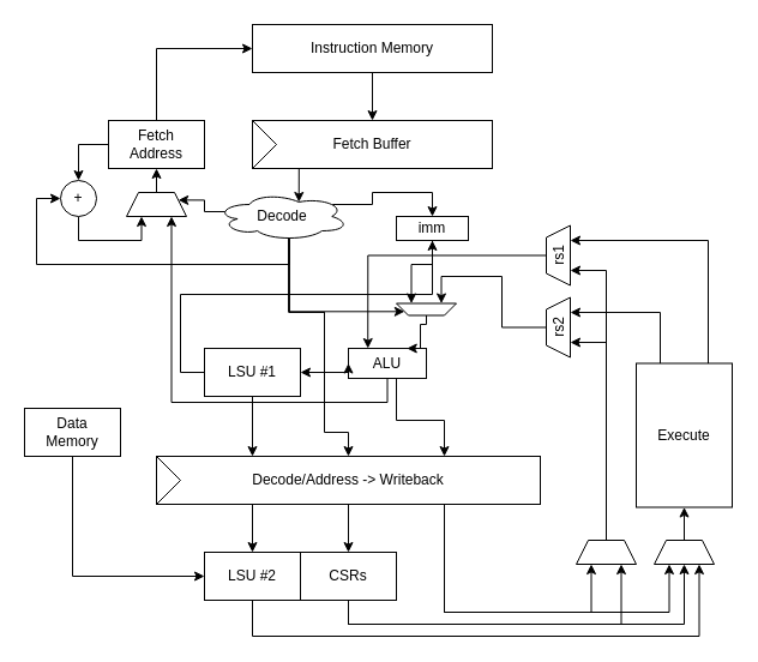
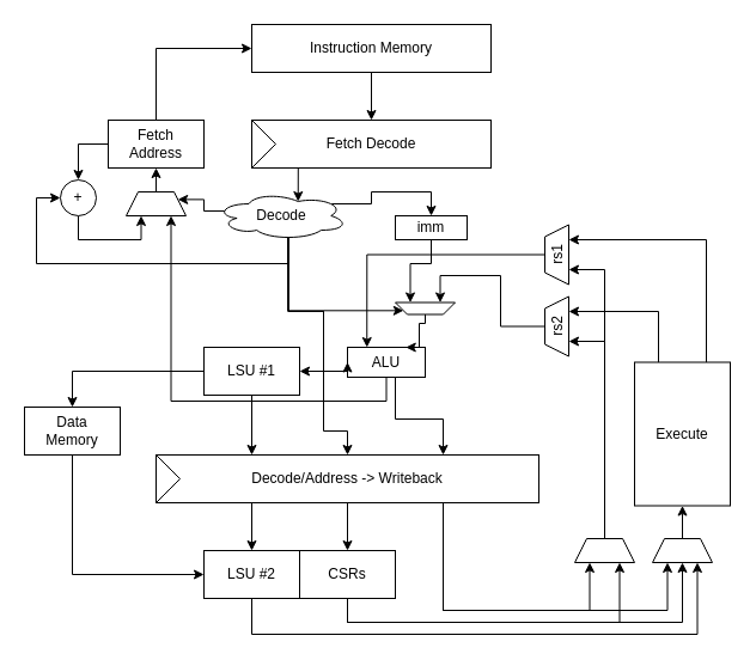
  <mxCell id="0" />
  <mxCell id="1" parent="0" />
  <mxCell id="2" style="edgeStyle=orthogonalEdgeStyle;rounded=0;orthogonalLoop=1;jettySize=auto;html=1;exitX=0.25;exitY=1;exitDx=0;exitDy=0;entryX=0.625;entryY=0.2;entryDx=0;entryDy=0;entryPerimeter=0;" edge="1" parent="1" source="3" target="31"><mxGeometry relative="1" as="geometry" /></mxCell>
- <mxCell id="3" value="Fetch Buffer" style="rounded=0;whiteSpace=wrap;html=1;" parent="1" vertex="1"><mxGeometry x="210" y="100" width="200" height="40" as="geometry" /></mxCell>
+ <mxCell id="3" value="Fetch Decode" style="rounded=0;whiteSpace=wrap;html=1;" parent="1" vertex="1"><mxGeometry x="210" y="100" width="200" height="40" as="geometry" /></mxCell>
  <mxCell id="4" style="edgeStyle=orthogonalEdgeStyle;rounded=0;orthogonalLoop=1;jettySize=auto;html=1;exitX=0.5;exitY=1;exitDx=0;exitDy=0;entryX=0.5;entryY=0;entryDx=0;entryDy=0;" parent="1" source="5" target="3" edge="1"><mxGeometry relative="1" as="geometry" /></mxCell>
  <mxCell id="5" value="Instruction Memory" style="rounded=0;whiteSpace=wrap;html=1;" parent="1" vertex="1"><mxGeometry x="210" y="20" width="200" height="40" as="geometry" /></mxCell>
  <mxCell id="6" style="edgeStyle=orthogonalEdgeStyle;rounded=0;orthogonalLoop=1;jettySize=auto;html=1;exitX=0.5;exitY=0;exitDx=0;exitDy=0;entryX=0;entryY=0.5;entryDx=0;entryDy=0;" parent="1" source="8" target="5" edge="1"><mxGeometry relative="1" as="geometry" /></mxCell>
  <mxCell id="7" style="edgeStyle=orthogonalEdgeStyle;rounded=0;orthogonalLoop=1;jettySize=auto;html=1;exitX=0;exitY=0.5;exitDx=0;exitDy=0;entryX=0.5;entryY=0;entryDx=0;entryDy=0;" edge="1" parent="1" source="8" target="56"><mxGeometry relative="1" as="geometry" /></mxCell>
  <mxCell id="8" value="Fetch&lt;br&gt;Address" style="rounded=0;whiteSpace=wrap;html=1;" parent="1" vertex="1"><mxGeometry x="90" y="100" width="80" height="40" as="geometry" /></mxCell>
  <mxCell id="9" style="edgeStyle=orthogonalEdgeStyle;rounded=0;orthogonalLoop=1;jettySize=auto;html=1;exitX=0.5;exitY=1;exitDx=0;exitDy=0;entryX=0.75;entryY=0;entryDx=0;entryDy=0;" edge="1" parent="1" source="11" target="40"><mxGeometry relative="1" as="geometry"><Array as="points"><mxPoint x="330" y="350" /><mxPoint x="370" y="350" /></Array></mxGeometry></mxCell>
  <mxCell id="10" style="edgeStyle=orthogonalEdgeStyle;rounded=0;orthogonalLoop=1;jettySize=auto;html=1;exitX=0.5;exitY=1;exitDx=0;exitDy=0;entryX=0.75;entryY=1;entryDx=0;entryDy=0;" edge="1" parent="1" source="11" target="54"><mxGeometry relative="1" as="geometry" /></mxCell>
  <mxCell id="11" value="ALU" style="rounded=0;whiteSpace=wrap;html=1;" vertex="1" parent="1"><mxGeometry x="290" y="290" width="65" height="25" as="geometry" /></mxCell>
- <mxCell id="12" style="edgeStyle=orthogonalEdgeStyle;rounded=0;orthogonalLoop=1;jettySize=auto;html=1;exitX=0;exitY=0.5;exitDx=0;exitDy=0;" edge="1" parent="1" source="14" target="33"><mxGeometry relative="1" as="geometry" /></mxCell>
+ <mxCell id="12" style="edgeStyle=orthogonalEdgeStyle;rounded=0;orthogonalLoop=1;jettySize=auto;html=1;exitX=0;exitY=0.5;exitDx=0;exitDy=0;" edge="1" parent="1" source="14" target="16"><mxGeometry relative="1" as="geometry" /></mxCell>
  <mxCell id="13" style="edgeStyle=orthogonalEdgeStyle;rounded=0;orthogonalLoop=1;jettySize=auto;html=1;exitX=0.5;exitY=1;exitDx=0;exitDy=0;entryX=0.25;entryY=0;entryDx=0;entryDy=0;" edge="1" parent="1" source="14" target="40"><mxGeometry relative="1" as="geometry" /></mxCell>
  <mxCell id="14" value="LSU #1" style="rounded=0;whiteSpace=wrap;html=1;" vertex="1" parent="1"><mxGeometry x="170" y="290" width="80" height="40" as="geometry" /></mxCell>
  <mxCell id="15" style="edgeStyle=orthogonalEdgeStyle;rounded=0;orthogonalLoop=1;jettySize=auto;html=1;exitX=0.5;exitY=1;exitDx=0;exitDy=0;entryX=0;entryY=0.5;entryDx=0;entryDy=0;" edge="1" parent="1" source="16" target="44"><mxGeometry relative="1" as="geometry" /></mxCell>
  <mxCell id="16" value="Data&lt;br&gt;Memory" style="rounded=0;whiteSpace=wrap;html=1;" vertex="1" parent="1"><mxGeometry x="20" y="340" width="80" height="40" as="geometry" /></mxCell>
  <mxCell id="17" style="edgeStyle=orthogonalEdgeStyle;rounded=0;orthogonalLoop=1;jettySize=auto;html=1;exitX=0.25;exitY=0;exitDx=0;exitDy=0;entryX=0.75;entryY=1;entryDx=0;entryDy=0;" edge="1" parent="1" source="19" target="23"><mxGeometry relative="1" as="geometry" /></mxCell>
  <mxCell id="18" style="edgeStyle=orthogonalEdgeStyle;rounded=0;orthogonalLoop=1;jettySize=auto;html=1;exitX=0.75;exitY=0;exitDx=0;exitDy=0;entryX=0.75;entryY=1;entryDx=0;entryDy=0;" edge="1" parent="1" source="19" target="21"><mxGeometry relative="1" as="geometry" /></mxCell>
  <mxCell id="19" value="Execute" style="rounded=0;whiteSpace=wrap;html=1;" vertex="1" parent="1"><mxGeometry x="530" y="302.5" width="80" height="120" as="geometry" /></mxCell>
  <mxCell id="20" style="edgeStyle=orthogonalEdgeStyle;rounded=0;orthogonalLoop=1;jettySize=auto;html=1;exitX=0.5;exitY=0;exitDx=0;exitDy=0;entryX=0.25;entryY=0;entryDx=0;entryDy=0;" edge="1" parent="1" source="21" target="11"><mxGeometry relative="1" as="geometry" /></mxCell>
  <mxCell id="21" value="rs1" style="shape=trapezoid;perimeter=trapezoidPerimeter;whiteSpace=wrap;html=1;rotation=-90;" vertex="1" parent="1"><mxGeometry x="440" y="202.5" width="50" height="20" as="geometry" /></mxCell>
  <mxCell id="22" style="edgeStyle=orthogonalEdgeStyle;rounded=0;orthogonalLoop=1;jettySize=auto;html=1;exitX=0.5;exitY=0;exitDx=0;exitDy=0;entryX=0.25;entryY=1;entryDx=0;entryDy=0;" edge="1" parent="1" source="23" target="35"><mxGeometry relative="1" as="geometry"><Array as="points"><mxPoint x="418" y="273" /><mxPoint x="418" y="230" /><mxPoint x="368" y="230" /></Array></mxGeometry></mxCell>
  <mxCell id="23" value="rs2" style="shape=trapezoid;perimeter=trapezoidPerimeter;whiteSpace=wrap;html=1;rotation=-90;" vertex="1" parent="1"><mxGeometry x="440" y="262.5" width="50" height="20" as="geometry" /></mxCell>
  <mxCell id="24" style="edgeStyle=orthogonalEdgeStyle;rounded=0;orthogonalLoop=1;jettySize=auto;html=1;exitX=0.55;exitY=0.95;exitDx=0;exitDy=0;exitPerimeter=0;entryX=1;entryY=0.25;entryDx=0;entryDy=0;" edge="1" parent="1" source="31" target="35"><mxGeometry relative="1" as="geometry"><Array as="points"><mxPoint x="241" y="259" /><mxPoint x="337" y="259" /></Array></mxGeometry></mxCell>
  <mxCell id="25" style="edgeStyle=orthogonalEdgeStyle;rounded=0;orthogonalLoop=1;jettySize=auto;html=1;exitX=0.88;exitY=0.25;exitDx=0;exitDy=0;exitPerimeter=0;entryX=0.5;entryY=0;entryDx=0;entryDy=0;" edge="1" parent="1" source="31" target="33"><mxGeometry relative="1" as="geometry" /></mxCell>
  <mxCell id="26" style="edgeStyle=orthogonalEdgeStyle;rounded=0;orthogonalLoop=1;jettySize=auto;html=1;exitX=0.55;exitY=0.95;exitDx=0;exitDy=0;exitPerimeter=0;entryX=0;entryY=0.5;entryDx=0;entryDy=0;" edge="1" parent="1" source="31" target="11"><mxGeometry relative="1" as="geometry"><Array as="points"><mxPoint x="241" y="260" /><mxPoint x="270" y="260" /><mxPoint x="270" y="310" /></Array></mxGeometry></mxCell>
  <mxCell id="27" style="edgeStyle=orthogonalEdgeStyle;rounded=0;orthogonalLoop=1;jettySize=auto;html=1;exitX=0.55;exitY=0.95;exitDx=0;exitDy=0;exitPerimeter=0;entryX=1;entryY=0.5;entryDx=0;entryDy=0;" edge="1" parent="1" source="31" target="14"><mxGeometry relative="1" as="geometry"><Array as="points"><mxPoint x="241" y="260" /><mxPoint x="270" y="260" /><mxPoint x="270" y="310" /></Array></mxGeometry></mxCell>
  <mxCell id="28" style="edgeStyle=orthogonalEdgeStyle;rounded=0;orthogonalLoop=1;jettySize=auto;html=1;exitX=0.55;exitY=0.95;exitDx=0;exitDy=0;exitPerimeter=0;entryX=0.5;entryY=0;entryDx=0;entryDy=0;" edge="1" parent="1" source="31" target="40"><mxGeometry relative="1" as="geometry"><Array as="points"><mxPoint x="241" y="260" /><mxPoint x="270" y="260" /><mxPoint x="270" y="360" /><mxPoint x="290" y="360" /></Array></mxGeometry></mxCell>
  <mxCell id="29" style="edgeStyle=orthogonalEdgeStyle;rounded=0;orthogonalLoop=1;jettySize=auto;html=1;exitX=0.55;exitY=0.95;exitDx=0;exitDy=0;exitPerimeter=0;entryX=0;entryY=0.5;entryDx=0;entryDy=0;" edge="1" parent="1" source="31" target="56"><mxGeometry relative="1" as="geometry"><Array as="points"><mxPoint x="241" y="220" /><mxPoint x="30" y="220" /><mxPoint x="30" y="165" /></Array></mxGeometry></mxCell>
  <mxCell id="30" style="edgeStyle=orthogonalEdgeStyle;rounded=0;orthogonalLoop=1;jettySize=auto;html=1;exitX=0.07;exitY=0.4;exitDx=0;exitDy=0;exitPerimeter=0;entryX=1;entryY=0.25;entryDx=0;entryDy=0;" edge="1" parent="1" source="31" target="54"><mxGeometry relative="1" as="geometry"><Array as="points"><mxPoint x="170" y="176" /><mxPoint x="170" y="166" /></Array></mxGeometry></mxCell>
  <mxCell id="31" value="Decode" style="ellipse;shape=cloud;whiteSpace=wrap;html=1;" vertex="1" parent="1"><mxGeometry x="180" y="160" width="110" height="40" as="geometry" /></mxCell>
  <mxCell id="32" style="edgeStyle=orthogonalEdgeStyle;rounded=0;orthogonalLoop=1;jettySize=auto;html=1;exitX=0.5;exitY=1;exitDx=0;exitDy=0;entryX=0.75;entryY=1;entryDx=0;entryDy=0;" edge="1" parent="1" source="33" target="35"><mxGeometry relative="1" as="geometry"><Array as="points"><mxPoint x="360" y="220" /><mxPoint x="343" y="220" /></Array></mxGeometry></mxCell>
  <mxCell id="33" value="imm" style="rounded=0;whiteSpace=wrap;html=1;" vertex="1" parent="1"><mxGeometry x="330" y="180" width="60" height="20" as="geometry" /></mxCell>
  <mxCell id="34" style="edgeStyle=orthogonalEdgeStyle;rounded=0;orthogonalLoop=1;jettySize=auto;html=1;entryX=0.75;entryY=0;entryDx=0;entryDy=0;exitX=0.5;exitY=0;exitDx=0;exitDy=0;" edge="1" parent="1" source="35" target="11"><mxGeometry relative="1" as="geometry"><mxPoint x="355" y="280" as="sourcePoint" /><Array as="points"><mxPoint x="355" y="270" /><mxPoint x="350" y="270" /></Array></mxGeometry></mxCell>
  <mxCell id="35" value="" style="shape=trapezoid;perimeter=trapezoidPerimeter;whiteSpace=wrap;html=1;rotation=-180;" vertex="1" parent="1"><mxGeometry x="330" y="252.5" width="50" height="10" as="geometry" /></mxCell>
  <mxCell id="36" style="edgeStyle=orthogonalEdgeStyle;rounded=0;orthogonalLoop=1;jettySize=auto;html=1;exitX=0.25;exitY=1;exitDx=0;exitDy=0;entryX=0.5;entryY=0;entryDx=0;entryDy=0;" edge="1" parent="1" source="40" target="44"><mxGeometry relative="1" as="geometry" /></mxCell>
  <mxCell id="37" style="edgeStyle=orthogonalEdgeStyle;rounded=0;orthogonalLoop=1;jettySize=auto;html=1;exitX=0.5;exitY=1;exitDx=0;exitDy=0;" edge="1" parent="1" source="40" target="47"><mxGeometry relative="1" as="geometry" /></mxCell>
  <mxCell id="38" style="edgeStyle=orthogonalEdgeStyle;rounded=0;orthogonalLoop=1;jettySize=auto;html=1;exitX=0.75;exitY=1;exitDx=0;exitDy=0;entryX=0.25;entryY=1;entryDx=0;entryDy=0;" edge="1" parent="1" source="40" target="49"><mxGeometry relative="1" as="geometry"><Array as="points"><mxPoint x="370" y="510" /><mxPoint x="558" y="510" /><mxPoint x="558" y="470" /></Array></mxGeometry></mxCell>
  <mxCell id="39" style="edgeStyle=orthogonalEdgeStyle;rounded=0;orthogonalLoop=1;jettySize=auto;html=1;exitX=0.75;exitY=1;exitDx=0;exitDy=0;entryX=0.25;entryY=1;entryDx=0;entryDy=0;" edge="1" parent="1" source="40" target="52"><mxGeometry relative="1" as="geometry"><Array as="points"><mxPoint x="370" y="510" /><mxPoint x="493" y="510" /></Array></mxGeometry></mxCell>
  <mxCell id="40" value="Decode/Address -&amp;gt; Writeback" style="rounded=0;whiteSpace=wrap;html=1;" vertex="1" parent="1"><mxGeometry x="130" y="380" width="320" height="40" as="geometry" /></mxCell>
  <mxCell id="41" value="" style="triangle;whiteSpace=wrap;html=1;" vertex="1" parent="1"><mxGeometry x="210" y="100" width="20" height="40" as="geometry" /></mxCell>
  <mxCell id="42" value="" style="triangle;whiteSpace=wrap;html=1;" vertex="1" parent="1"><mxGeometry x="130" y="380" width="20" height="40" as="geometry" /></mxCell>
  <mxCell id="43" style="edgeStyle=orthogonalEdgeStyle;rounded=0;orthogonalLoop=1;jettySize=auto;html=1;exitX=0.5;exitY=1;exitDx=0;exitDy=0;entryX=0.75;entryY=1;entryDx=0;entryDy=0;" edge="1" parent="1" source="44" target="49"><mxGeometry relative="1" as="geometry"><Array as="points"><mxPoint x="210" y="530" /><mxPoint x="583" y="530" /></Array></mxGeometry></mxCell>
  <mxCell id="44" value="LSU #2" style="rounded=0;whiteSpace=wrap;html=1;" vertex="1" parent="1"><mxGeometry x="170" y="460" width="80" height="40" as="geometry" /></mxCell>
  <mxCell id="45" style="edgeStyle=orthogonalEdgeStyle;rounded=0;orthogonalLoop=1;jettySize=auto;html=1;exitX=0.5;exitY=1;exitDx=0;exitDy=0;entryX=0.5;entryY=1;entryDx=0;entryDy=0;" edge="1" parent="1" source="47" target="49"><mxGeometry relative="1" as="geometry" /></mxCell>
  <mxCell id="46" style="edgeStyle=orthogonalEdgeStyle;rounded=0;orthogonalLoop=1;jettySize=auto;html=1;exitX=0.5;exitY=1;exitDx=0;exitDy=0;entryX=0.75;entryY=1;entryDx=0;entryDy=0;" edge="1" parent="1" source="47" target="52"><mxGeometry relative="1" as="geometry" /></mxCell>
  <mxCell id="47" value="CSRs" style="rounded=0;whiteSpace=wrap;html=1;" vertex="1" parent="1"><mxGeometry x="250" y="460" width="80" height="40" as="geometry" /></mxCell>
  <mxCell id="48" style="edgeStyle=orthogonalEdgeStyle;rounded=0;orthogonalLoop=1;jettySize=auto;html=1;exitX=0.5;exitY=0;exitDx=0;exitDy=0;entryX=0.5;entryY=1;entryDx=0;entryDy=0;" edge="1" parent="1" source="49" target="19"><mxGeometry relative="1" as="geometry" /></mxCell>
  <mxCell id="49" value="" style="shape=trapezoid;perimeter=trapezoidPerimeter;whiteSpace=wrap;html=1;rotation=0;" vertex="1" parent="1"><mxGeometry x="545" y="450" width="50" height="20" as="geometry" /></mxCell>
  <mxCell id="50" style="edgeStyle=orthogonalEdgeStyle;rounded=0;orthogonalLoop=1;jettySize=auto;html=1;exitX=0.5;exitY=0;exitDx=0;exitDy=0;entryX=0.25;entryY=1;entryDx=0;entryDy=0;" edge="1" parent="1" source="52" target="23"><mxGeometry relative="1" as="geometry" /></mxCell>
  <mxCell id="51" style="edgeStyle=orthogonalEdgeStyle;rounded=0;orthogonalLoop=1;jettySize=auto;html=1;exitX=0.5;exitY=0;exitDx=0;exitDy=0;entryX=0.25;entryY=1;entryDx=0;entryDy=0;" edge="1" parent="1" source="52" target="21"><mxGeometry relative="1" as="geometry" /></mxCell>
  <mxCell id="52" value="" style="shape=trapezoid;perimeter=trapezoidPerimeter;whiteSpace=wrap;html=1;rotation=0;" vertex="1" parent="1"><mxGeometry x="480" y="450" width="50" height="20" as="geometry" /></mxCell>
  <mxCell id="53" style="edgeStyle=orthogonalEdgeStyle;rounded=0;orthogonalLoop=1;jettySize=auto;html=1;exitX=0.5;exitY=0;exitDx=0;exitDy=0;entryX=0.5;entryY=1;entryDx=0;entryDy=0;" edge="1" parent="1" source="54" target="8"><mxGeometry relative="1" as="geometry" /></mxCell>
  <mxCell id="54" value="" style="shape=trapezoid;perimeter=trapezoidPerimeter;whiteSpace=wrap;html=1;rotation=0;" vertex="1" parent="1"><mxGeometry x="105" y="160" width="50" height="20" as="geometry" /></mxCell>
  <mxCell id="55" style="edgeStyle=orthogonalEdgeStyle;rounded=0;orthogonalLoop=1;jettySize=auto;html=1;exitX=0.5;exitY=1;exitDx=0;exitDy=0;entryX=0.25;entryY=1;entryDx=0;entryDy=0;" edge="1" parent="1" source="56" target="54"><mxGeometry relative="1" as="geometry" /></mxCell>
  <mxCell id="56" value="+" style="ellipse;whiteSpace=wrap;html=1;aspect=fixed;" vertex="1" parent="1"><mxGeometry x="50" y="150" width="30" height="30" as="geometry" /></mxCell>
